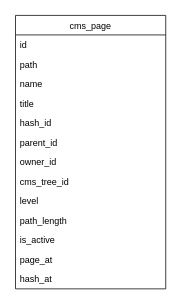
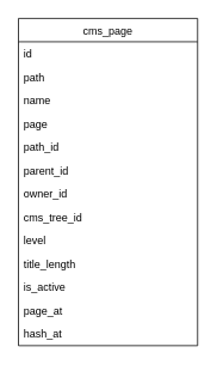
  <mxCell id="0" />
  <mxCell id="1" parent="0" />
  <mxCell id="2" value="cms_page" style="swimlane;fontStyle=0;childLayout=stackLayout;horizontal=1;startSize=26;horizontalStack=0;resizeParent=1;resizeParentMax=0;resizeLast=0;collapsible=1;marginBottom=0;" vertex="1" parent="1"><mxGeometry x="20" y="20" width="200" height="364" as="geometry" /></mxCell>
  <mxCell id="3" value="id" style="text;strokeColor=none;fillColor=none;align=left;verticalAlign=top;spacingLeft=4;spacingRight=4;overflow=hidden;rotatable=0;points=[[0,0.5],[1,0.5]];portConstraint=eastwest;" vertex="1" parent="2"><mxGeometry y="26" width="200" height="26" as="geometry" /></mxCell>
  <mxCell id="4" value="path" style="text;strokeColor=none;fillColor=none;align=left;verticalAlign=top;spacingLeft=4;spacingRight=4;overflow=hidden;rotatable=0;points=[[0,0.5],[1,0.5]];portConstraint=eastwest;" vertex="1" parent="2"><mxGeometry y="52" width="200" height="26" as="geometry" /></mxCell>
  <mxCell id="5" value="name" style="text;strokeColor=none;fillColor=none;align=left;verticalAlign=top;spacingLeft=4;spacingRight=4;overflow=hidden;rotatable=0;points=[[0,0.5],[1,0.5]];portConstraint=eastwest;" vertex="1" parent="2"><mxGeometry y="78" width="200" height="26" as="geometry" /></mxCell>
- <mxCell id="6" value="title" style="text;strokeColor=none;fillColor=none;align=left;verticalAlign=top;spacingLeft=4;spacingRight=4;overflow=hidden;rotatable=0;points=[[0,0.5],[1,0.5]];portConstraint=eastwest;" vertex="1" parent="2"><mxGeometry y="104" width="200" height="26" as="geometry" /></mxCell>
- <mxCell id="7" value="hash_id" style="text;strokeColor=none;fillColor=none;align=left;verticalAlign=top;spacingLeft=4;spacingRight=4;overflow=hidden;rotatable=0;points=[[0,0.5],[1,0.5]];portConstraint=eastwest;" vertex="1" parent="2"><mxGeometry y="130" width="200" height="26" as="geometry" /></mxCell>
+ <mxCell id="6" value="page" style="text;strokeColor=none;fillColor=none;align=left;verticalAlign=top;spacingLeft=4;spacingRight=4;overflow=hidden;rotatable=0;points=[[0,0.5],[1,0.5]];portConstraint=eastwest;" vertex="1" parent="2"><mxGeometry y="104" width="200" height="26" as="geometry" /></mxCell>
+ <mxCell id="7" value="path_id" style="text;strokeColor=none;fillColor=none;align=left;verticalAlign=top;spacingLeft=4;spacingRight=4;overflow=hidden;rotatable=0;points=[[0,0.5],[1,0.5]];portConstraint=eastwest;" vertex="1" parent="2"><mxGeometry y="130" width="200" height="26" as="geometry" /></mxCell>
  <mxCell id="8" value="parent_id" style="text;strokeColor=none;fillColor=none;align=left;verticalAlign=top;spacingLeft=4;spacingRight=4;overflow=hidden;rotatable=0;points=[[0,0.5],[1,0.5]];portConstraint=eastwest;" vertex="1" parent="2"><mxGeometry y="156" width="200" height="26" as="geometry" /></mxCell>
  <mxCell id="9" value="owner_id" style="text;strokeColor=none;fillColor=none;align=left;verticalAlign=top;spacingLeft=4;spacingRight=4;overflow=hidden;rotatable=0;points=[[0,0.5],[1,0.5]];portConstraint=eastwest;" vertex="1" parent="2"><mxGeometry y="182" width="200" height="26" as="geometry" /></mxCell>
  <mxCell id="10" value="cms_tree_id" style="text;strokeColor=none;fillColor=none;align=left;verticalAlign=top;spacingLeft=4;spacingRight=4;overflow=hidden;rotatable=0;points=[[0,0.5],[1,0.5]];portConstraint=eastwest;" vertex="1" parent="2"><mxGeometry y="208" width="200" height="26" as="geometry" /></mxCell>
  <mxCell id="11" value="level" style="text;strokeColor=none;fillColor=none;align=left;verticalAlign=top;spacingLeft=4;spacingRight=4;overflow=hidden;rotatable=0;points=[[0,0.5],[1,0.5]];portConstraint=eastwest;" vertex="1" parent="2"><mxGeometry y="234" width="200" height="26" as="geometry" /></mxCell>
- <mxCell id="12" value="path_length" style="text;strokeColor=none;fillColor=none;align=left;verticalAlign=top;spacingLeft=4;spacingRight=4;overflow=hidden;rotatable=0;points=[[0,0.5],[1,0.5]];portConstraint=eastwest;" vertex="1" parent="2"><mxGeometry y="260" width="200" height="26" as="geometry" /></mxCell>
+ <mxCell id="12" value="title_length" style="text;strokeColor=none;fillColor=none;align=left;verticalAlign=top;spacingLeft=4;spacingRight=4;overflow=hidden;rotatable=0;points=[[0,0.5],[1,0.5]];portConstraint=eastwest;" vertex="1" parent="2"><mxGeometry y="260" width="200" height="26" as="geometry" /></mxCell>
  <mxCell id="13" value="is_active" style="text;strokeColor=none;fillColor=none;align=left;verticalAlign=top;spacingLeft=4;spacingRight=4;overflow=hidden;rotatable=0;points=[[0,0.5],[1,0.5]];portConstraint=eastwest;" vertex="1" parent="2"><mxGeometry y="286" width="200" height="26" as="geometry" /></mxCell>
  <mxCell id="14" value="page_at" style="text;strokeColor=none;fillColor=none;align=left;verticalAlign=top;spacingLeft=4;spacingRight=4;overflow=hidden;rotatable=0;points=[[0,0.5],[1,0.5]];portConstraint=eastwest;" vertex="1" parent="2"><mxGeometry y="312" width="200" height="26" as="geometry" /></mxCell>
  <mxCell id="15" value="hash_at" style="text;strokeColor=none;fillColor=none;align=left;verticalAlign=top;spacingLeft=4;spacingRight=4;overflow=hidden;rotatable=0;points=[[0,0.5],[1,0.5]];portConstraint=eastwest;" vertex="1" parent="2"><mxGeometry y="338" width="200" height="26" as="geometry" /></mxCell>
